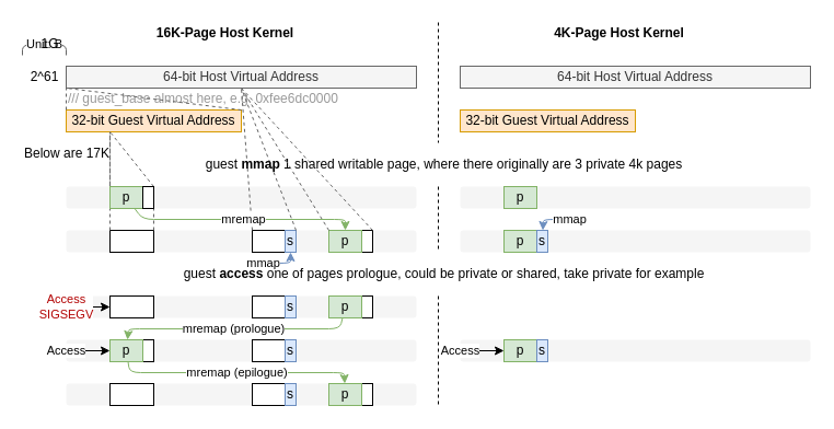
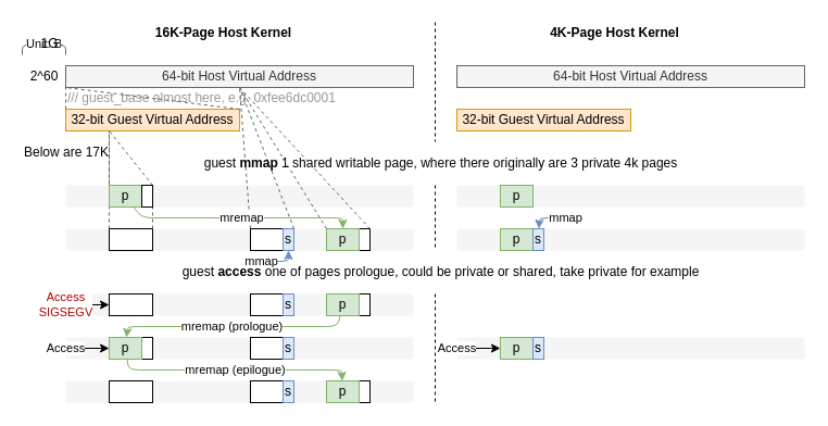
  <mxCell id="0" />
  <mxCell id="1" parent="0" />
  <mxCell id="2" value="" style="rounded=1;whiteSpace=wrap;html=1;fillColor=#f5f5f5;fontColor=#333333;strokeColor=none;" parent="1" vertex="1"><mxGeometry x="420" y="310" width="320" height="20" as="geometry" /></mxCell>
  <mxCell id="3" value="" style="rounded=1;whiteSpace=wrap;html=1;fillColor=#f5f5f5;fontColor=#333333;strokeColor=none;" parent="1" vertex="1"><mxGeometry x="60" y="350" width="320" height="20" as="geometry" /></mxCell>
  <mxCell id="4" value="" style="rounded=1;whiteSpace=wrap;html=1;fillColor=#f5f5f5;fontColor=#333333;strokeColor=none;" parent="1" vertex="1"><mxGeometry x="60" y="310" width="320" height="20" as="geometry" /></mxCell>
  <mxCell id="5" value="" style="rounded=1;whiteSpace=wrap;html=1;fillColor=#f5f5f5;fontColor=#333333;strokeColor=none;" parent="1" vertex="1"><mxGeometry x="60" y="270" width="320" height="20" as="geometry" /></mxCell>
  <mxCell id="6" value="" style="rounded=1;whiteSpace=wrap;html=1;fillColor=#f5f5f5;fontColor=#333333;strokeColor=none;" parent="1" vertex="1"><mxGeometry x="420" y="210" width="320" height="20" as="geometry" /></mxCell>
  <mxCell id="7" value="" style="rounded=1;whiteSpace=wrap;html=1;fillColor=#f5f5f5;fontColor=#333333;strokeColor=none;" parent="1" vertex="1"><mxGeometry x="420" y="170" width="320" height="20" as="geometry" /></mxCell>
  <mxCell id="8" value="" style="rounded=1;whiteSpace=wrap;html=1;fillColor=#f5f5f5;fontColor=#333333;strokeColor=none;" parent="1" vertex="1"><mxGeometry x="60" y="210" width="320" height="20" as="geometry" /></mxCell>
  <mxCell id="9" value="" style="rounded=1;whiteSpace=wrap;html=1;fillColor=#f5f5f5;fontColor=#333333;strokeColor=none;" parent="1" vertex="1"><mxGeometry x="60" y="170" width="320" height="20" as="geometry" /></mxCell>
- <mxCell id="10" value="&lt;font color=&quot;#999999&quot;&gt;/// guest_base almost here, e.g. 0xfee6dc0000&lt;/font&gt;" style="text;html=1;align=left;verticalAlign=middle;resizable=0;points=[];autosize=1;" parent="1" vertex="1"><mxGeometry x="60" y="80" width="260" height="20" as="geometry" /></mxCell>
+ <mxCell id="10" value="&lt;font color=&quot;#999999&quot;&gt;/// guest_base almost here, e.g. 0xfee6dc0001&lt;/font&gt;" style="text;html=1;align=left;verticalAlign=middle;resizable=0;points=[];autosize=1;" parent="1" vertex="1"><mxGeometry x="60" y="80" width="260" height="20" as="geometry" /></mxCell>
  <mxCell id="11" value="64-bit Host Virtual Address" style="rounded=0;whiteSpace=wrap;html=1;fillColor=#f5f5f5;strokeColor=#666666;fontColor=#333333;" parent="1" vertex="1"><mxGeometry x="60" y="60" width="320" height="20" as="geometry" /></mxCell>
  <mxCell id="12" value="32-bit Guest Virtual Address" style="rounded=0;whiteSpace=wrap;html=1;fillColor=#ffe6cc;strokeColor=#d79b00;" parent="1" vertex="1"><mxGeometry x="60" y="100" width="160" height="20" as="geometry" /></mxCell>
  <mxCell id="13" value="" style="endArrow=none;dashed=1;html=1;strokeWidth=1;fillColor=#f5f5f5;strokeColor=#666666;exitX=1;exitY=0;exitDx=0;exitDy=0;entryX=0;entryY=1;entryDx=0;entryDy=0;" parent="1" source="12" target="11" edge="1"><mxGeometry width="50" height="50" relative="1" as="geometry"><mxPoint x="60" y="100" as="sourcePoint" /><mxPoint x="90" y="90" as="targetPoint" /></mxGeometry></mxCell>
  <mxCell id="14" value="" style="endArrow=none;dashed=1;html=1;strokeWidth=1;fillColor=#f5f5f5;strokeColor=#666666;exitX=0;exitY=0;exitDx=0;exitDy=0;entryX=0;entryY=1;entryDx=0;entryDy=0;" parent="1" source="12" target="11" edge="1"><mxGeometry width="50" height="50" relative="1" as="geometry"><mxPoint x="60" y="100" as="sourcePoint" /><mxPoint x="70" y="90" as="targetPoint" /></mxGeometry></mxCell>
  <mxCell id="15" value="Unit: B" style="endArrow=none;html=1;strokeWidth=1;fillColor=#f5f5f5;strokeColor=#666666;" parent="1" edge="1"><mxGeometry width="50" height="50" relative="1" as="geometry"><mxPoint x="20" y="50" as="sourcePoint" /><mxPoint x="60" y="50" as="targetPoint" /><Array as="points"><mxPoint x="20" y="40" /><mxPoint x="60" y="40" /></Array></mxGeometry></mxCell>
- <mxCell id="16" value="2^61" style="text;html=1;align=center;verticalAlign=middle;resizable=0;points=[];autosize=1;" parent="1" vertex="1"><mxGeometry x="20" y="60" width="40" height="20" as="geometry" /></mxCell>
+ <mxCell id="16" value="2^60" style="text;html=1;align=center;verticalAlign=middle;resizable=0;points=[];autosize=1;" parent="1" vertex="1"><mxGeometry x="20" y="60" width="40" height="20" as="geometry" /></mxCell>
  <mxCell id="17" value="1G" style="text;html=1;align=center;verticalAlign=middle;resizable=0;points=[];autosize=1;" parent="1" vertex="1"><mxGeometry x="30" y="30" width="30" height="20" as="geometry" /></mxCell>
  <mxCell id="18" value="Below are 17K" style="text;html=1;align=left;verticalAlign=middle;resizable=0;points=[];autosize=1;" parent="1" vertex="1"><mxGeometry x="20" y="130" width="90" height="20" as="geometry" /></mxCell>
  <mxCell id="19" value="" style="endArrow=none;dashed=1;html=1;strokeWidth=1;fillColor=#f5f5f5;strokeColor=#666666;exitX=0;exitY=0;exitDx=0;exitDy=0;entryX=0.25;entryY=1;entryDx=0;entryDy=0;" parent="1" source="24" target="12" edge="1"><mxGeometry width="50" height="50" relative="1" as="geometry"><mxPoint x="70" y="110" as="sourcePoint" /><mxPoint x="70" y="90" as="targetPoint" /></mxGeometry></mxCell>
  <mxCell id="20" value="" style="endArrow=none;dashed=1;html=1;strokeWidth=1;fillColor=#f5f5f5;strokeColor=#666666;exitX=1;exitY=0;exitDx=0;exitDy=0;entryX=0.25;entryY=1;entryDx=0;entryDy=0;" parent="1" source="61" target="12" edge="1"><mxGeometry width="50" height="50" relative="1" as="geometry"><mxPoint x="140" y="170" as="sourcePoint" /><mxPoint x="110" y="130" as="targetPoint" /></mxGeometry></mxCell>
  <mxCell id="21" value="" style="rounded=0;whiteSpace=wrap;html=1;fillColor=#ffffff;" parent="1" vertex="1"><mxGeometry x="100" y="210" width="40" height="20" as="geometry" /></mxCell>
  <mxCell id="22" value="" style="endArrow=none;dashed=1;html=1;strokeWidth=1;fillColor=#f5f5f5;strokeColor=#666666;exitX=0;exitY=0;exitDx=0;exitDy=0;entryX=0.25;entryY=1;entryDx=0;entryDy=0;" parent="1" source="21" target="12" edge="1"><mxGeometry width="50" height="50" relative="1" as="geometry"><mxPoint x="70" y="110" as="sourcePoint" /><mxPoint x="70" y="90" as="targetPoint" /></mxGeometry></mxCell>
  <mxCell id="23" value="" style="endArrow=none;dashed=1;html=1;strokeWidth=1;fillColor=#f5f5f5;strokeColor=#666666;exitX=1;exitY=0;exitDx=0;exitDy=0;entryX=1;entryY=1;entryDx=0;entryDy=0;" parent="1" source="21" edge="1"><mxGeometry width="50" height="50" relative="1" as="geometry"><mxPoint x="110" y="230" as="sourcePoint" /><mxPoint x="140" y="190" as="targetPoint" /></mxGeometry></mxCell>
  <mxCell id="24" value="p" style="rounded=0;whiteSpace=wrap;html=1;fillColor=#d5e8d4;strokeColor=#82b366;" parent="1" vertex="1"><mxGeometry x="100" y="170" width="30" height="20" as="geometry" /></mxCell>
  <mxCell id="25" value="" style="rounded=0;whiteSpace=wrap;html=1;fillColor=#ffffff;" parent="1" vertex="1"><mxGeometry x="230" y="210" width="30" height="20" as="geometry" /></mxCell>
  <mxCell id="26" value="s" style="rounded=0;whiteSpace=wrap;html=1;fillColor=#dae8fc;strokeColor=#6c8ebf;" parent="1" vertex="1"><mxGeometry x="260" y="210" width="10" height="20" as="geometry" /></mxCell>
  <mxCell id="27" value="" style="rounded=0;whiteSpace=wrap;html=1;fillColor=#ffffff;" parent="1" vertex="1"><mxGeometry x="330" y="210" width="10" height="20" as="geometry" /></mxCell>
  <mxCell id="28" value="p" style="rounded=0;whiteSpace=wrap;html=1;fillColor=#d5e8d4;strokeColor=#82b366;" parent="1" vertex="1"><mxGeometry x="300" y="210" width="30" height="20" as="geometry" /></mxCell>
  <mxCell id="29" value="" style="endArrow=none;dashed=1;html=1;strokeWidth=1;fillColor=#f5f5f5;strokeColor=#666666;exitX=0;exitY=0;exitDx=0;exitDy=0;entryX=0.5;entryY=1;entryDx=0;entryDy=0;" parent="1" source="25" target="11" edge="1"><mxGeometry width="50" height="50" relative="1" as="geometry"><mxPoint x="310" y="80" as="sourcePoint" /><mxPoint x="260" y="80" as="targetPoint" /></mxGeometry></mxCell>
  <mxCell id="30" value="" style="endArrow=none;dashed=1;html=1;strokeWidth=1;fillColor=#f5f5f5;strokeColor=#666666;exitX=1;exitY=0;exitDx=0;exitDy=0;entryX=0.5;entryY=1;entryDx=0;entryDy=0;" parent="1" source="26" target="11" edge="1"><mxGeometry width="50" height="50" relative="1" as="geometry"><mxPoint x="260" y="190" as="sourcePoint" /><mxPoint x="260" y="80" as="targetPoint" /></mxGeometry></mxCell>
  <mxCell id="31" value="guest &lt;b&gt;mmap&lt;/b&gt; 1 shared writable page, where there originally are&amp;nbsp;3 private 4k pages" style="text;html=1;align=center;verticalAlign=middle;resizable=0;points=[];autosize=1;" parent="1" vertex="1"><mxGeometry x="180" y="140" width="450" height="20" as="geometry" /></mxCell>
  <mxCell id="32" value="" style="endArrow=none;dashed=1;html=1;strokeWidth=1;fillColor=#f5f5f5;strokeColor=#666666;exitX=0;exitY=0;exitDx=0;exitDy=0;entryX=0.5;entryY=1;entryDx=0;entryDy=0;" parent="1" source="28" target="11" edge="1"><mxGeometry width="50" height="50" relative="1" as="geometry"><mxPoint x="270" y="190" as="sourcePoint" /><mxPoint x="340" y="80" as="targetPoint" /></mxGeometry></mxCell>
  <mxCell id="33" value="" style="endArrow=none;dashed=1;html=1;strokeWidth=1;fillColor=#f5f5f5;strokeColor=#666666;exitX=1;exitY=0;exitDx=0;exitDy=0;entryX=0.5;entryY=1;entryDx=0;entryDy=0;" parent="1" source="27" target="11" edge="1"><mxGeometry width="50" height="50" relative="1" as="geometry"><mxPoint x="340" y="190" as="sourcePoint" /><mxPoint x="340" y="80" as="targetPoint" /></mxGeometry></mxCell>
  <mxCell id="34" value="mremap" style="endArrow=classic;html=1;strokeWidth=1;fillColor=#d5e8d4;strokeColor=#82b366;" parent="1" source="24" target="28" edge="1"><mxGeometry width="50" height="50" relative="1" as="geometry"><mxPoint x="180" y="230" as="sourcePoint" /><mxPoint x="230" y="180" as="targetPoint" /><Array as="points"><mxPoint x="130" y="200" /><mxPoint x="315" y="200" /></Array></mxGeometry></mxCell>
  <mxCell id="35" value="" style="endArrow=none;dashed=1;html=1;strokeWidth=1;" parent="1" edge="1"><mxGeometry width="50" height="50" relative="1" as="geometry"><mxPoint x="400" y="20" as="sourcePoint" /><mxPoint x="400" y="130" as="targetPoint" /></mxGeometry></mxCell>
  <mxCell id="36" value="64-bit Host Virtual Address" style="rounded=0;whiteSpace=wrap;html=1;fillColor=#f5f5f5;strokeColor=#666666;fontColor=#333333;" parent="1" vertex="1"><mxGeometry x="420" y="60" width="320" height="20" as="geometry" /></mxCell>
  <mxCell id="37" value="32-bit Guest Virtual Address" style="rounded=0;whiteSpace=wrap;html=1;fillColor=#ffe6cc;strokeColor=#d79b00;" parent="1" vertex="1"><mxGeometry x="420" y="100" width="160" height="20" as="geometry" /></mxCell>
  <mxCell id="38" value="&lt;b&gt;16K-Page Host Kernel&lt;/b&gt;" style="text;html=1;align=center;verticalAlign=middle;resizable=0;points=[];autosize=1;" parent="1" vertex="1"><mxGeometry x="135" y="20" width="140" height="20" as="geometry" /></mxCell>
  <mxCell id="39" value="&lt;b&gt;4K-Page Host Kernel&lt;/b&gt;" style="text;html=1;align=center;verticalAlign=middle;resizable=0;points=[];autosize=1;" parent="1" vertex="1"><mxGeometry x="500" y="20" width="130" height="20" as="geometry" /></mxCell>
  <mxCell id="40" value="" style="endArrow=none;dashed=1;html=1;strokeWidth=1;" parent="1" edge="1"><mxGeometry width="50" height="50" relative="1" as="geometry"><mxPoint x="400" y="170" as="sourcePoint" /><mxPoint x="400" y="230" as="targetPoint" /></mxGeometry></mxCell>
  <mxCell id="41" value="" style="rounded=0;whiteSpace=wrap;html=1;fillColor=#ffffff;" parent="1" vertex="1"><mxGeometry x="100" y="270" width="40" height="20" as="geometry" /></mxCell>
  <mxCell id="42" value="" style="rounded=0;whiteSpace=wrap;html=1;fillColor=#ffffff;" parent="1" vertex="1"><mxGeometry x="230" y="270" width="30" height="20" as="geometry" /></mxCell>
  <mxCell id="43" value="s" style="rounded=0;whiteSpace=wrap;html=1;fillColor=#dae8fc;strokeColor=#6c8ebf;" parent="1" vertex="1"><mxGeometry x="260" y="270" width="10" height="20" as="geometry" /></mxCell>
  <mxCell id="44" value="" style="rounded=0;whiteSpace=wrap;html=1;fillColor=#ffffff;" parent="1" vertex="1"><mxGeometry x="330" y="270" width="10" height="20" as="geometry" /></mxCell>
  <mxCell id="45" value="p" style="rounded=0;whiteSpace=wrap;html=1;fillColor=#d5e8d4;strokeColor=#82b366;" parent="1" vertex="1"><mxGeometry x="300" y="270" width="30" height="20" as="geometry" /></mxCell>
  <mxCell id="46" value="" style="rounded=0;whiteSpace=wrap;html=1;fillColor=#ffffff;" parent="1" vertex="1"><mxGeometry x="230" y="310" width="30" height="20" as="geometry" /></mxCell>
  <mxCell id="47" value="s" style="rounded=0;whiteSpace=wrap;html=1;fillColor=#dae8fc;strokeColor=#6c8ebf;" parent="1" vertex="1"><mxGeometry x="260" y="310" width="10" height="20" as="geometry" /></mxCell>
  <mxCell id="48" value="" style="rounded=0;whiteSpace=wrap;html=1;fillColor=#ffffff;" parent="1" vertex="1"><mxGeometry x="130" y="310" width="10" height="20" as="geometry" /></mxCell>
  <mxCell id="49" value="p" style="rounded=0;whiteSpace=wrap;html=1;fillColor=#d5e8d4;strokeColor=#82b366;" parent="1" vertex="1"><mxGeometry x="100" y="310" width="30" height="20" as="geometry" /></mxCell>
  <mxCell id="50" value="mremap (prologue)" style="endArrow=classic;html=1;strokeWidth=1;fillColor=#d5e8d4;strokeColor=#82b366;" parent="1" source="45" target="49" edge="1"><mxGeometry width="50" height="50" relative="1" as="geometry"><mxPoint x="300" y="460" as="sourcePoint" /><mxPoint x="210" y="410" as="targetPoint" /><Array as="points"><mxPoint x="310" y="300" /><mxPoint x="117" y="300" /></Array></mxGeometry></mxCell>
  <mxCell id="51" value="" style="rounded=0;whiteSpace=wrap;html=1;fillColor=#ffffff;" parent="1" vertex="1"><mxGeometry x="100" y="350" width="40" height="20" as="geometry" /></mxCell>
  <mxCell id="52" value="" style="rounded=0;whiteSpace=wrap;html=1;fillColor=#ffffff;" parent="1" vertex="1"><mxGeometry x="230" y="350" width="30" height="20" as="geometry" /></mxCell>
  <mxCell id="53" value="s" style="rounded=0;whiteSpace=wrap;html=1;fillColor=#dae8fc;strokeColor=#6c8ebf;" parent="1" vertex="1"><mxGeometry x="260" y="350" width="10" height="20" as="geometry" /></mxCell>
  <mxCell id="54" value="" style="rounded=0;whiteSpace=wrap;html=1;fillColor=#ffffff;" parent="1" vertex="1"><mxGeometry x="330" y="350" width="10" height="20" as="geometry" /></mxCell>
  <mxCell id="55" value="p" style="rounded=0;whiteSpace=wrap;html=1;fillColor=#d5e8d4;strokeColor=#82b366;" parent="1" vertex="1"><mxGeometry x="300" y="350" width="30" height="20" as="geometry" /></mxCell>
  <mxCell id="56" value="mremap (epilogue)" style="endArrow=classic;html=1;strokeWidth=1;fillColor=#d5e8d4;strokeColor=#82b366;" parent="1" source="49" target="55" edge="1"><mxGeometry width="50" height="50" relative="1" as="geometry"><mxPoint x="180" y="430" as="sourcePoint" /><mxPoint x="230" y="380" as="targetPoint" /><Array as="points"><mxPoint x="118" y="340" /><mxPoint x="314" y="340" /></Array></mxGeometry></mxCell>
  <mxCell id="57" value="Access" style="endArrow=classic;html=1;strokeWidth=1;" parent="1" target="49" edge="1"><mxGeometry x="-1" width="50" height="50" relative="1" as="geometry"><mxPoint x="60" y="320" as="sourcePoint" /><mxPoint x="20" y="300" as="targetPoint" /><mxPoint as="offset" /></mxGeometry></mxCell>
  <mxCell id="58" value="p" style="rounded=0;whiteSpace=wrap;html=1;fillColor=#d5e8d4;strokeColor=#82b366;" parent="1" vertex="1"><mxGeometry x="460" y="170" width="30" height="20" as="geometry" /></mxCell>
  <mxCell id="59" value="p" style="rounded=0;whiteSpace=wrap;html=1;fillColor=#d5e8d4;strokeColor=#82b366;" parent="1" vertex="1"><mxGeometry x="460" y="210" width="30" height="20" as="geometry" /></mxCell>
  <mxCell id="60" value="s" style="rounded=0;whiteSpace=wrap;html=1;fillColor=#dae8fc;strokeColor=#6c8ebf;" parent="1" vertex="1"><mxGeometry x="490" y="210" width="10" height="20" as="geometry" /></mxCell>
  <mxCell id="61" value="" style="rounded=0;whiteSpace=wrap;html=1;fillColor=#ffffff;" parent="1" vertex="1"><mxGeometry x="130" y="170" width="10" height="20" as="geometry" /></mxCell>
  <mxCell id="62" value="guest &lt;b&gt;access&lt;/b&gt; one of pages prologue, could be private or shared, take private for example" style="text;html=1;align=center;verticalAlign=middle;resizable=0;points=[];autosize=1;" parent="1" vertex="1"><mxGeometry x="160" y="240" width="490" height="20" as="geometry" /></mxCell>
  <mxCell id="63" value="mmap" style="endArrow=classic;html=1;strokeWidth=1;fillColor=#dae8fc;strokeColor=#6c8ebf;" parent="1" target="26" edge="1"><mxGeometry x="-1" width="50" height="50" relative="1" as="geometry"><mxPoint x="240" y="240" as="sourcePoint" /><mxPoint x="264.244" y="210" as="targetPoint" /><Array as="points"><mxPoint x="240" y="240" /><mxPoint x="265" y="240" /></Array><mxPoint as="offset" /></mxGeometry></mxCell>
  <mxCell id="64" value="mmap" style="endArrow=classic;html=1;strokeWidth=1;fillColor=#dae8fc;strokeColor=#6c8ebf;" parent="1" target="60" edge="1"><mxGeometry x="-1" width="50" height="50" relative="1" as="geometry"><mxPoint x="520" y="200" as="sourcePoint" /><mxPoint x="495" y="211" as="targetPoint" /><Array as="points"><mxPoint x="520" y="200" /><mxPoint x="496" y="200" /></Array><mxPoint as="offset" /></mxGeometry></mxCell>
  <mxCell id="65" value="" style="endArrow=none;dashed=1;html=1;strokeWidth=1;" parent="1" edge="1"><mxGeometry width="50" height="50" relative="1" as="geometry"><mxPoint x="400" y="270" as="sourcePoint" /><mxPoint x="400" y="370" as="targetPoint" /></mxGeometry></mxCell>
  <mxCell id="66" value="p" style="rounded=0;whiteSpace=wrap;html=1;fillColor=#d5e8d4;strokeColor=#82b366;" parent="1" vertex="1"><mxGeometry x="460" y="310" width="30" height="20" as="geometry" /></mxCell>
  <mxCell id="67" value="s" style="rounded=0;whiteSpace=wrap;html=1;fillColor=#dae8fc;strokeColor=#6c8ebf;" parent="1" vertex="1"><mxGeometry x="490" y="310" width="10" height="20" as="geometry" /></mxCell>
  <mxCell id="68" value="&lt;font color=&quot;#b20000&quot;&gt;Access&lt;br&gt;SIGSEGV&lt;/font&gt;" style="endArrow=classic;html=1;strokeWidth=1;" parent="1" target="41" edge="1"><mxGeometry x="-1" width="50" height="50" relative="1" as="geometry"><mxPoint x="60" y="280" as="sourcePoint" /><mxPoint x="70" y="300" as="targetPoint" /><mxPoint as="offset" /></mxGeometry></mxCell>
  <mxCell id="69" value="Access" style="endArrow=classic;html=1;strokeWidth=1;" parent="1" target="66" edge="1"><mxGeometry x="-1" width="50" height="50" relative="1" as="geometry"><mxPoint x="420" y="320" as="sourcePoint" /><mxPoint x="110" y="330" as="targetPoint" /><mxPoint as="offset" /></mxGeometry></mxCell>
